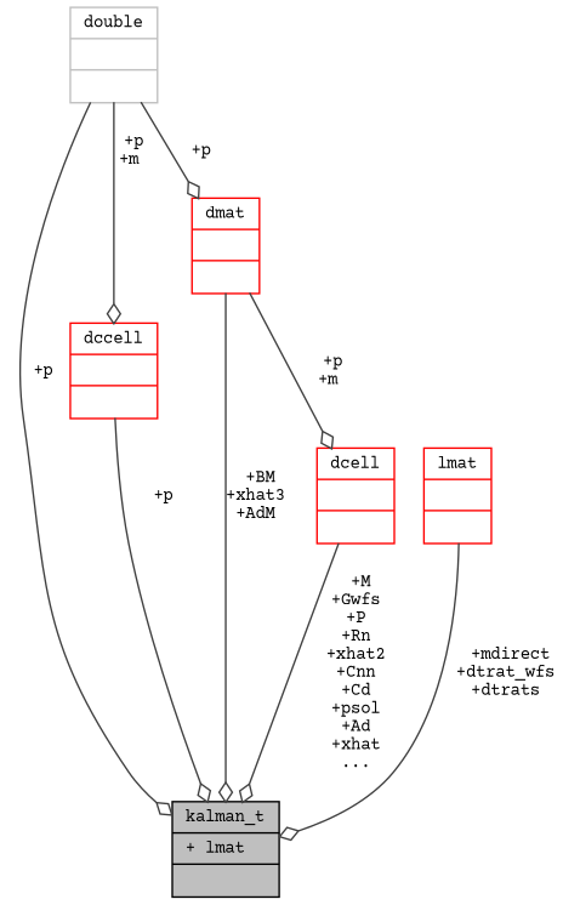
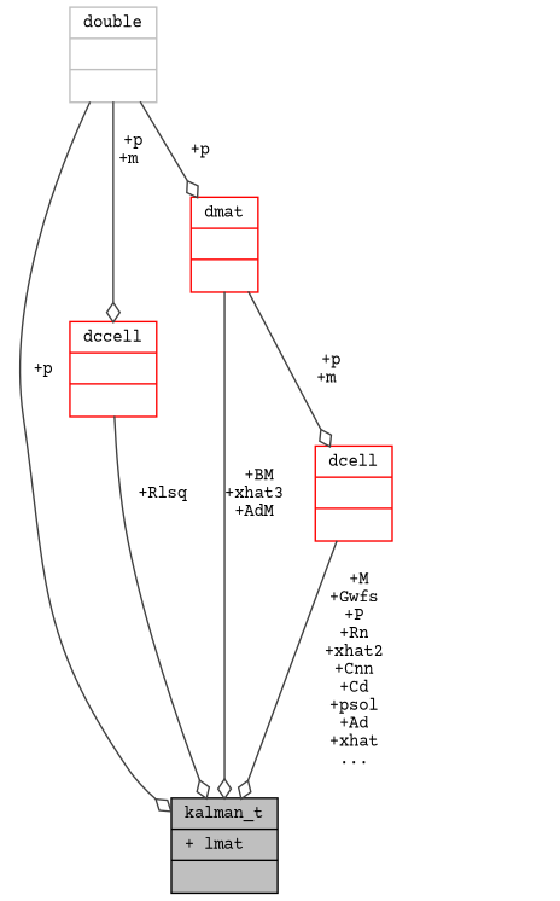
  digraph {
    fontname="Courier Prime"
    node [color=red fontname="Courier Prime" fontsize=10 shape=record]
    edge [arrowhead=odiamond color=grey25 fontname="Courier Prime" fontsize=10 labelfontname=Helvetica labelfontsize=10 style=solid]
    n1 [color=black fillcolor=grey75 fontcolor=black height=0.2 label="{kalman_t\n|+ lmat\l|}" style=filled width=0.4]
    n2 [height=0.2 label="{dcell\n||}" width=0.4]
    n3 [height=0.2 label="{dccell\n||}" width=0.4]
    n4 [height=0.2 label="{dmat\n||}" width=0.4]
    n5 [color=grey75 height=0.2 label="{double\n||}" width=0.4]
-   n6 [height=0.2 label="{lmat\n||}" width=0.4]
    n2 -> n1 [label=" +M\n+Gwfs\n+P\n+Rn\n+xhat2\n+Cnn\n+Cd\n+psol\n+Ad\n+xhat\n..."]
-   n3 -> n1 [label=" +p"]
+   n3 -> n1 [label=" +Rlsq"]
    n4 -> n1 [label=" +BM\n+xhat3\n+AdM"]
    n4 -> n2 [label=" +p\n+m"]
    n5 -> n1 [label=" +p"]
    n5 -> n3 [label=" +p\n+m"]
    n5 -> n4 [label=" +p"]
-   n6 -> n1 [label=" +mdirect\n+dtrat_wfs\n+dtrats"]
  }
